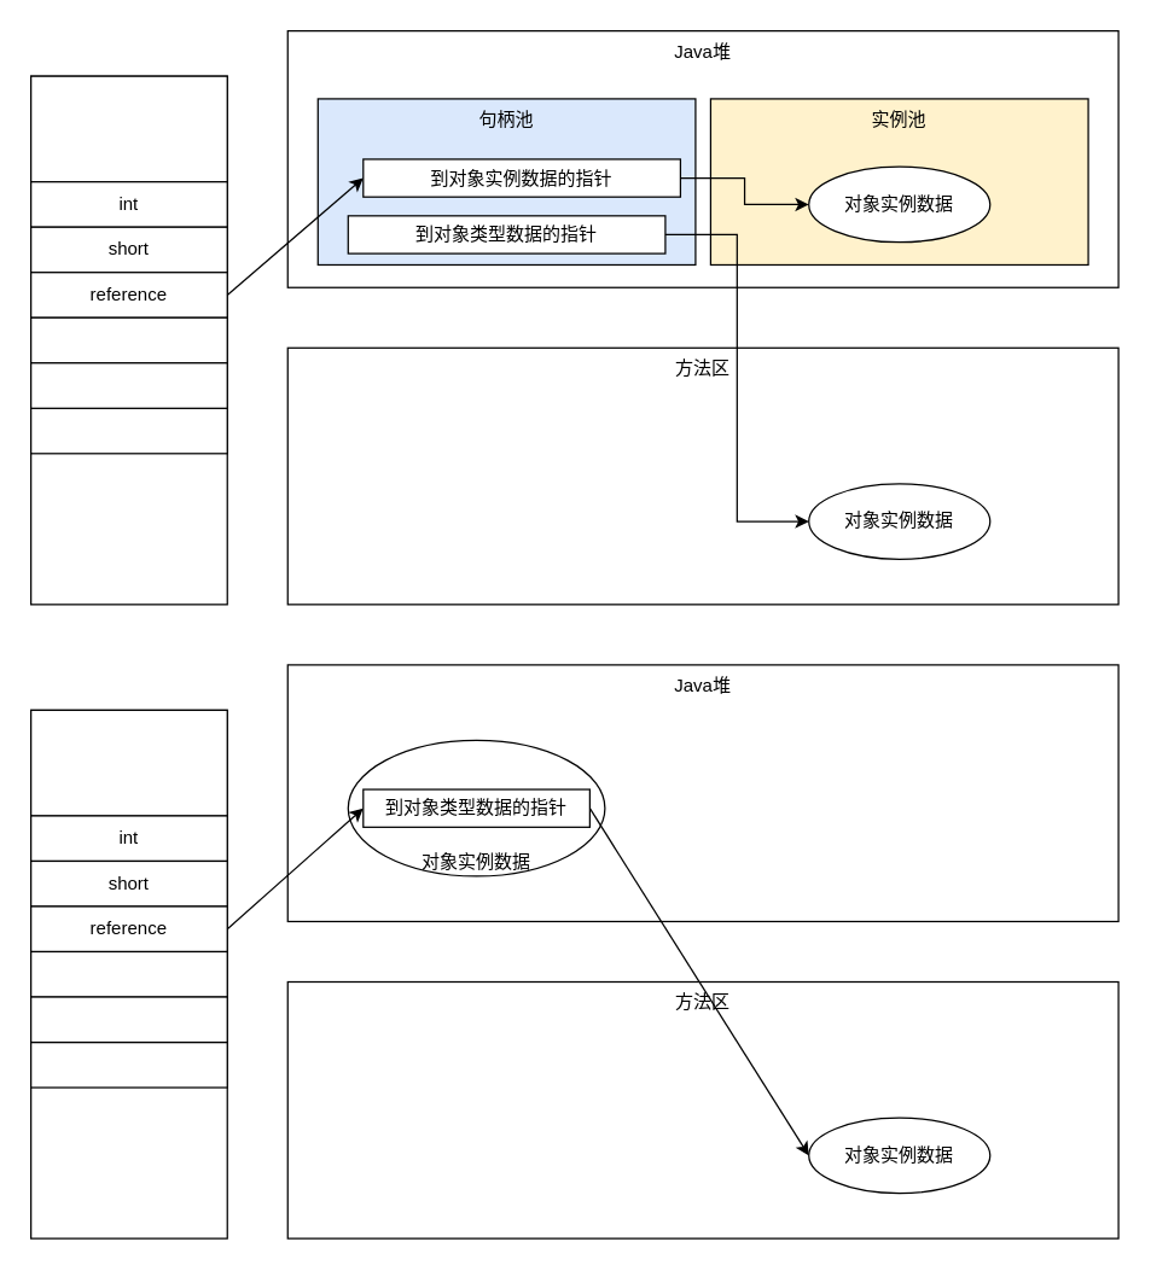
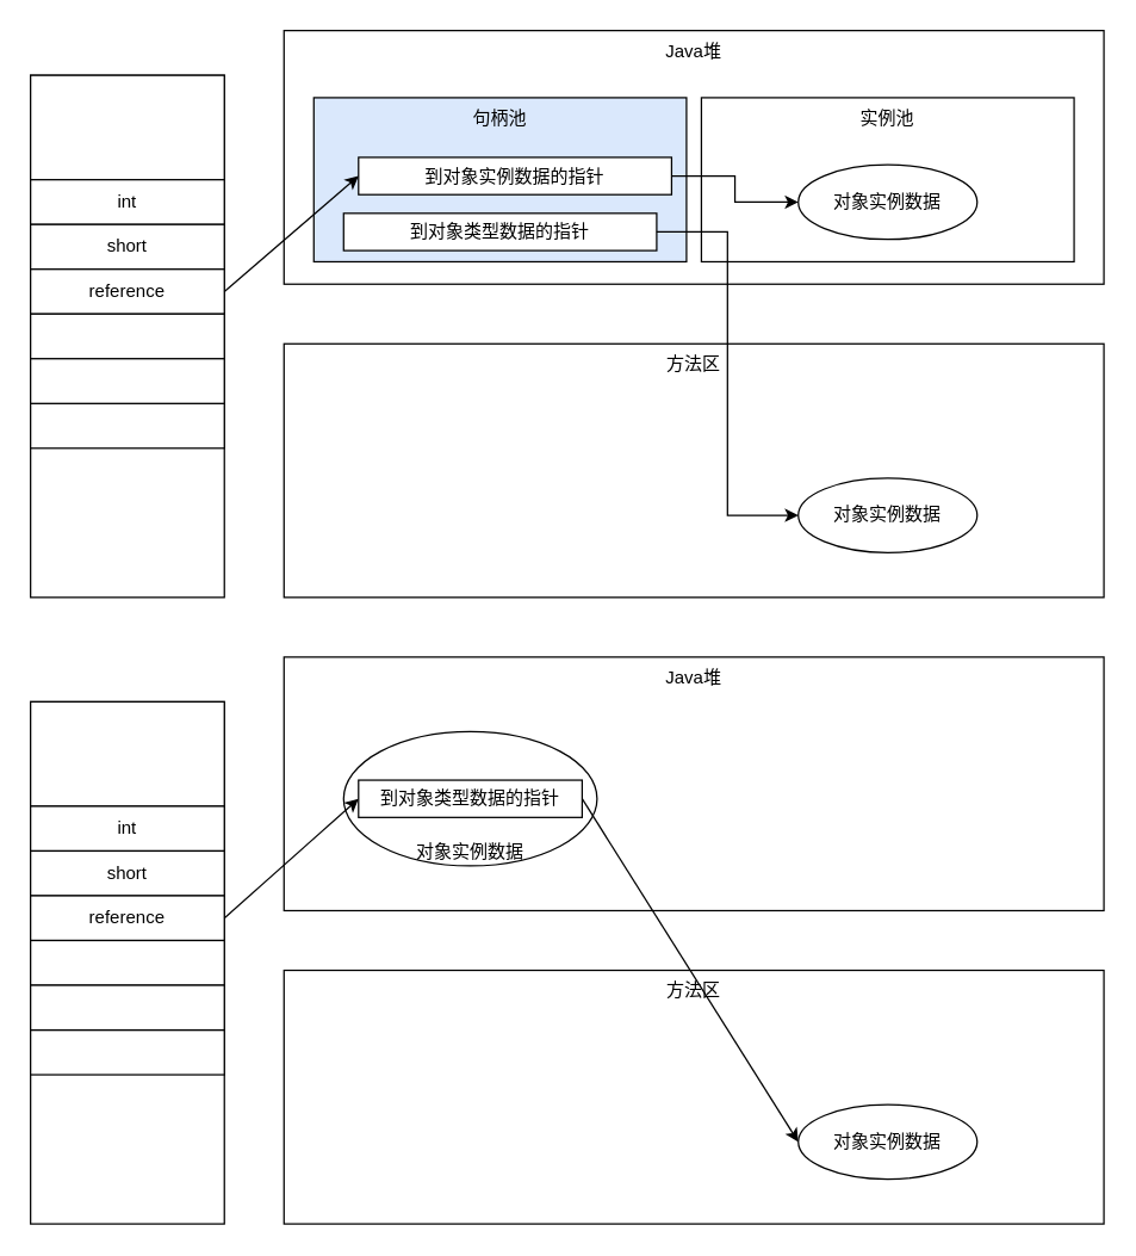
  <mxCell id="0" />
  <mxCell id="1" parent="0" />
  <mxCell id="2" value="" style="rounded=0;whiteSpace=wrap;html=1;" vertex="1" parent="1"><mxGeometry x="20" y="50" width="130" height="350" as="geometry" /></mxCell>
  <mxCell id="3" value="" style="rounded=0;whiteSpace=wrap;html=1;" vertex="1" parent="1"><mxGeometry x="20" y="50" width="130" height="70" as="geometry" /></mxCell>
  <mxCell id="4" value="int" style="rounded=0;whiteSpace=wrap;html=1;" vertex="1" parent="1"><mxGeometry x="20" y="120" width="130" height="30" as="geometry" /></mxCell>
  <mxCell id="5" value="short" style="rounded=0;whiteSpace=wrap;html=1;" vertex="1" parent="1"><mxGeometry x="20" y="150" width="130" height="30" as="geometry" /></mxCell>
  <mxCell id="6" value="reference" style="rounded=0;whiteSpace=wrap;html=1;" vertex="1" parent="1"><mxGeometry x="20" y="180" width="130" height="30" as="geometry" /></mxCell>
  <mxCell id="7" value="" style="rounded=0;whiteSpace=wrap;html=1;" vertex="1" parent="1"><mxGeometry x="20" y="210" width="130" height="30" as="geometry" /></mxCell>
  <mxCell id="8" value="" style="rounded=0;whiteSpace=wrap;html=1;" vertex="1" parent="1"><mxGeometry x="20" y="270" width="130" height="30" as="geometry" /></mxCell>
  <mxCell id="9" value="" style="rounded=0;whiteSpace=wrap;html=1;" vertex="1" parent="1"><mxGeometry x="20" y="240" width="130" height="30" as="geometry" /></mxCell>
  <mxCell id="10" value="Java堆" style="rounded=0;whiteSpace=wrap;html=1;verticalAlign=top;" vertex="1" parent="1"><mxGeometry x="190" y="20" width="550" height="170" as="geometry" /></mxCell>
  <mxCell id="11" value="句柄池" style="rounded=0;whiteSpace=wrap;html=1;verticalAlign=top;fillColor=#dae8fc;" vertex="1" parent="1"><mxGeometry x="210" y="65" width="250" height="110" as="geometry" /></mxCell>
  <mxCell id="12" value="到对象实例数据的指针" style="rounded=0;whiteSpace=wrap;html=1;" vertex="1" parent="1"><mxGeometry x="240" y="105" width="210" height="25" as="geometry" /></mxCell>
  <mxCell id="13" value="到对象类型数据的指针" style="rounded=0;whiteSpace=wrap;html=1;" vertex="1" parent="1"><mxGeometry x="230" y="142.5" width="210" height="25" as="geometry" /></mxCell>
- <mxCell id="14" value="实例池" style="rounded=0;whiteSpace=wrap;html=1;verticalAlign=top;fillColor=#fff2cc;" vertex="1" parent="1"><mxGeometry x="470" y="65" width="250" height="110" as="geometry" /></mxCell>
+ <mxCell id="14" value="实例池" style="rounded=0;whiteSpace=wrap;html=1;verticalAlign=top;" vertex="1" parent="1"><mxGeometry x="470" y="65" width="250" height="110" as="geometry" /></mxCell>
  <mxCell id="15" value="对象实例数据" style="ellipse;whiteSpace=wrap;html=1;" vertex="1" parent="1"><mxGeometry x="535" y="110" width="120" height="50" as="geometry" /></mxCell>
  <mxCell id="16" value="方法区" style="rounded=0;whiteSpace=wrap;html=1;verticalAlign=top;" vertex="1" parent="1"><mxGeometry x="190" y="230" width="550" height="170" as="geometry" /></mxCell>
  <mxCell id="17" value="对象实例数据" style="ellipse;whiteSpace=wrap;html=1;" vertex="1" parent="1"><mxGeometry x="535" y="320" width="120" height="50" as="geometry" /></mxCell>
  <mxCell id="18" style="edgeStyle=orthogonalEdgeStyle;rounded=0;orthogonalLoop=1;jettySize=auto;html=1;entryX=0;entryY=0.5;entryDx=0;entryDy=0;" edge="1" parent="1" source="13" target="17"><mxGeometry relative="1" as="geometry" /></mxCell>
  <mxCell id="19" style="edgeStyle=orthogonalEdgeStyle;rounded=0;orthogonalLoop=1;jettySize=auto;html=1;entryX=0;entryY=0.5;entryDx=0;entryDy=0;" edge="1" parent="1" source="12" target="15"><mxGeometry relative="1" as="geometry" /></mxCell>
  <mxCell id="20" value="" style="rounded=0;whiteSpace=wrap;html=1;" vertex="1" parent="1"><mxGeometry x="20" y="470" width="130" height="350" as="geometry" /></mxCell>
  <mxCell id="21" value="" style="rounded=0;whiteSpace=wrap;html=1;" vertex="1" parent="1"><mxGeometry x="20" y="470" width="130" height="70" as="geometry" /></mxCell>
  <mxCell id="22" value="int" style="rounded=0;whiteSpace=wrap;html=1;" vertex="1" parent="1"><mxGeometry x="20" y="540" width="130" height="30" as="geometry" /></mxCell>
  <mxCell id="23" value="short" style="rounded=0;whiteSpace=wrap;html=1;" vertex="1" parent="1"><mxGeometry x="20" y="570" width="130" height="30" as="geometry" /></mxCell>
  <mxCell id="24" value="reference" style="rounded=0;whiteSpace=wrap;html=1;" vertex="1" parent="1"><mxGeometry x="20" y="600" width="130" height="30" as="geometry" /></mxCell>
  <mxCell id="25" value="" style="rounded=0;whiteSpace=wrap;html=1;" vertex="1" parent="1"><mxGeometry x="20" y="630" width="130" height="30" as="geometry" /></mxCell>
  <mxCell id="26" value="" style="rounded=0;whiteSpace=wrap;html=1;" vertex="1" parent="1"><mxGeometry x="20" y="690" width="130" height="30" as="geometry" /></mxCell>
  <mxCell id="27" value="" style="rounded=0;whiteSpace=wrap;html=1;" vertex="1" parent="1"><mxGeometry x="20" y="660" width="130" height="30" as="geometry" /></mxCell>
  <mxCell id="28" value="Java堆" style="rounded=0;whiteSpace=wrap;html=1;verticalAlign=top;" vertex="1" parent="1"><mxGeometry x="190" y="440" width="550" height="170" as="geometry" /></mxCell>
  <mxCell id="29" value="对象实例数据" style="ellipse;whiteSpace=wrap;html=1;verticalAlign=bottom;" vertex="1" parent="1"><mxGeometry x="230" y="490" width="170" height="90" as="geometry" /></mxCell>
  <mxCell id="30" value="方法区" style="rounded=0;whiteSpace=wrap;html=1;verticalAlign=top;" vertex="1" parent="1"><mxGeometry x="190" y="650" width="550" height="170" as="geometry" /></mxCell>
  <mxCell id="31" value="对象实例数据" style="ellipse;whiteSpace=wrap;html=1;" vertex="1" parent="1"><mxGeometry x="535" y="740" width="120" height="50" as="geometry" /></mxCell>
  <mxCell id="32" style="edgeStyle=none;rounded=0;orthogonalLoop=1;jettySize=auto;html=1;entryX=0;entryY=0.5;entryDx=0;entryDy=0;exitX=1;exitY=0.5;exitDx=0;exitDy=0;" edge="1" parent="1" source="33" target="31"><mxGeometry relative="1" as="geometry" /></mxCell>
  <mxCell id="33" value="到对象类型数据的指针" style="rounded=0;whiteSpace=wrap;html=1;" vertex="1" parent="1"><mxGeometry x="240" y="522.5" width="150" height="25" as="geometry" /></mxCell>
  <mxCell id="34" style="rounded=0;orthogonalLoop=1;jettySize=auto;html=1;entryX=0;entryY=0.5;entryDx=0;entryDy=0;exitX=1;exitY=0.5;exitDx=0;exitDy=0;" edge="1" parent="1" source="6" target="12"><mxGeometry relative="1" as="geometry" /></mxCell>
  <mxCell id="35" style="rounded=0;orthogonalLoop=1;jettySize=auto;html=1;entryX=0;entryY=0.5;entryDx=0;entryDy=0;exitX=1;exitY=0.5;exitDx=0;exitDy=0;" edge="1" parent="1" source="24" target="33"><mxGeometry relative="1" as="geometry" /></mxCell>
